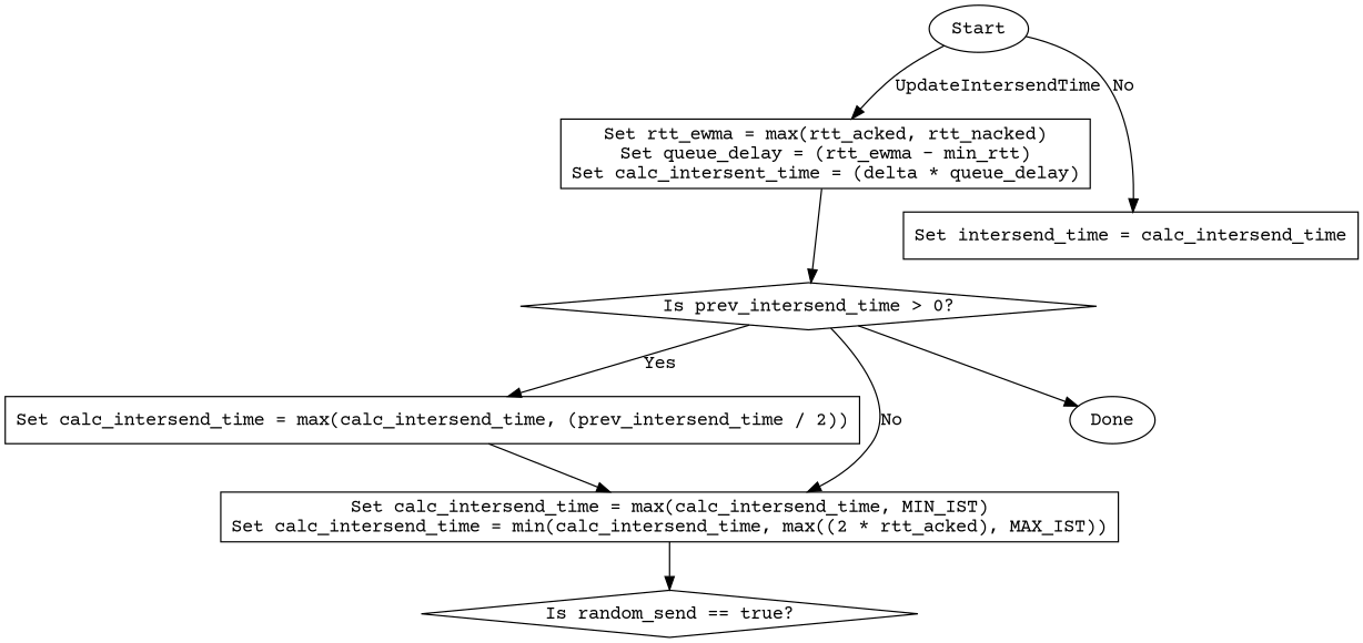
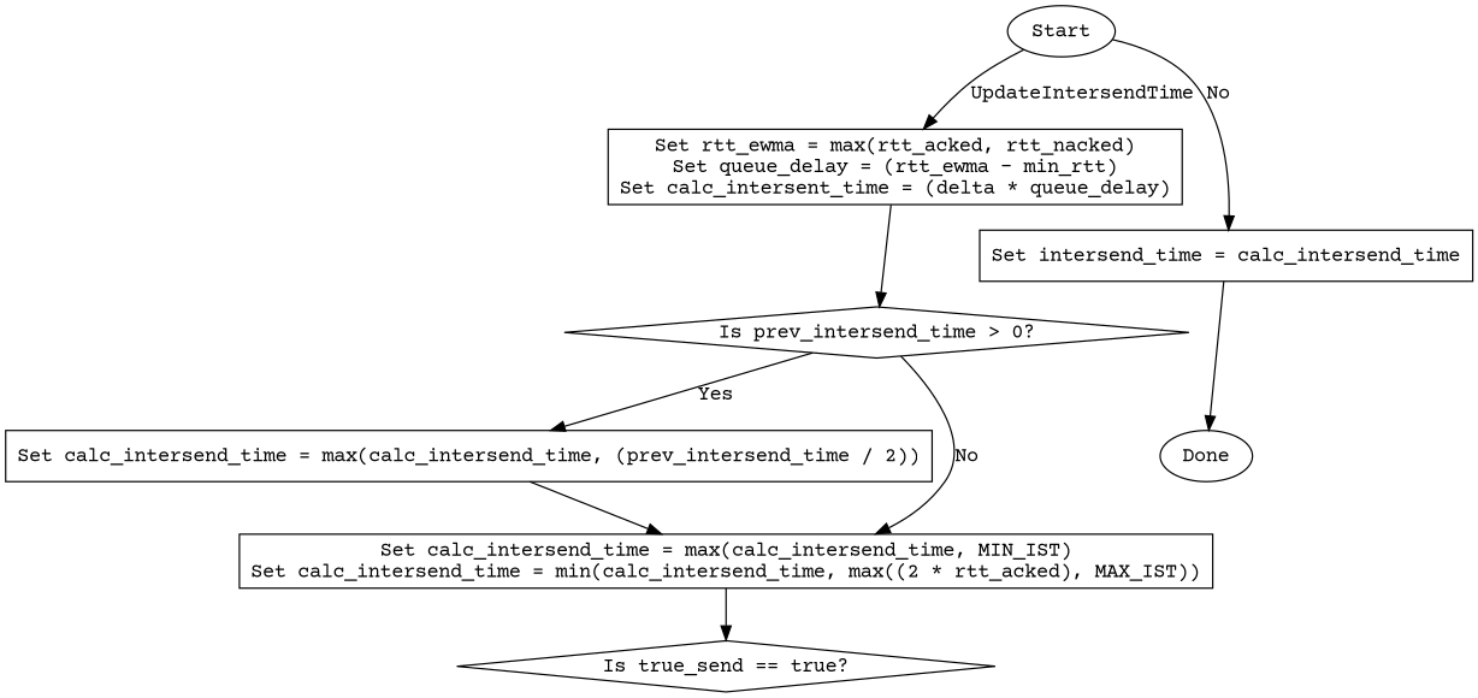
  digraph {
    fontname="Courier Prime"
    node [fontname="Courier Prime" shape=box]
    edge [fontname="Courier Prime"]
    n1 [label=Start shape=ellipse]
    n2 [label="Set rtt_ewma = max(rtt_acked, rtt_nacked)\nSet queue_delay = (rtt_ewma - min_rtt)\nSet calc_intersent_time = (delta * queue_delay)"]
    n3 [label="Set intersend_time = calc_intersend_time"]
    n4 [label="Is prev_intersend_time > 0?" shape=diamond]
    n5 [label=Done shape=ellipse]
    n6 [label="Set calc_intersend_time = max(calc_intersend_time, (prev_intersend_time / 2))"]
    n7 [label="Set calc_intersend_time = max(calc_intersend_time, MIN_IST)\nSet calc_intersend_time = min(calc_intersend_time, max((2 * rtt_acked), MAX_IST))"]
-   n8 [label="Is random_send == true?" shape=diamond]
+   n8 [label="Is true_send == true?" shape=diamond]
    n1 -> n2 [label=UpdateIntersendTime]
    n1 -> n3 [label=No]
    n2 -> n4
-   n4 -> n5
+   n3 -> n5
    n4 -> n6 [label=Yes]
    n4 -> n7 [label=No]
    n6 -> n7
    n7 -> n8
  }
